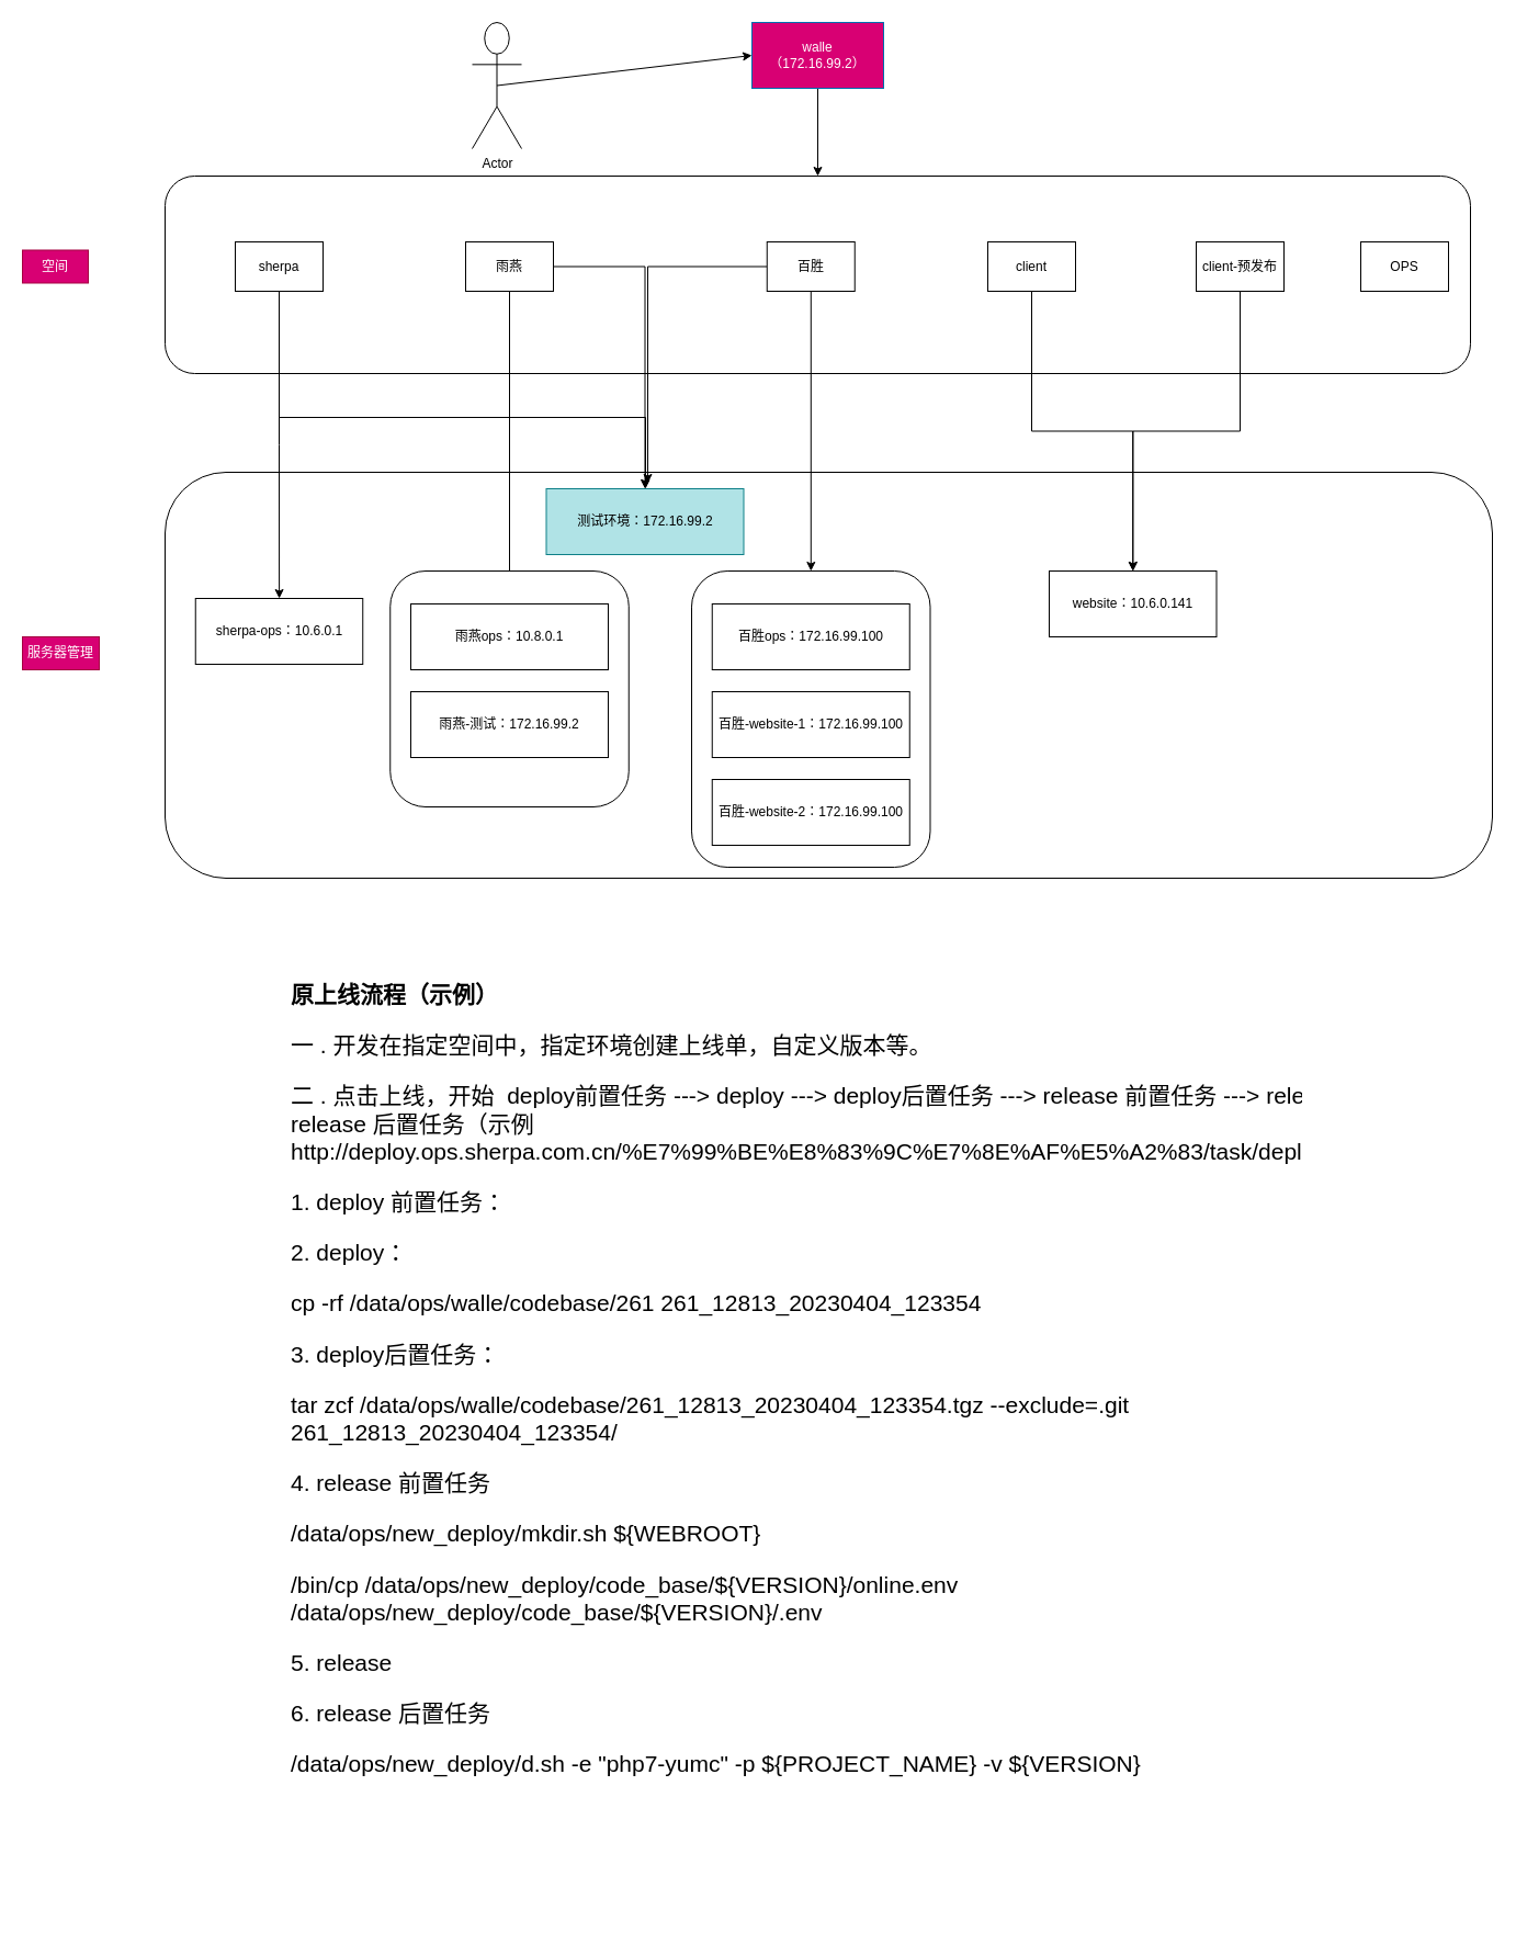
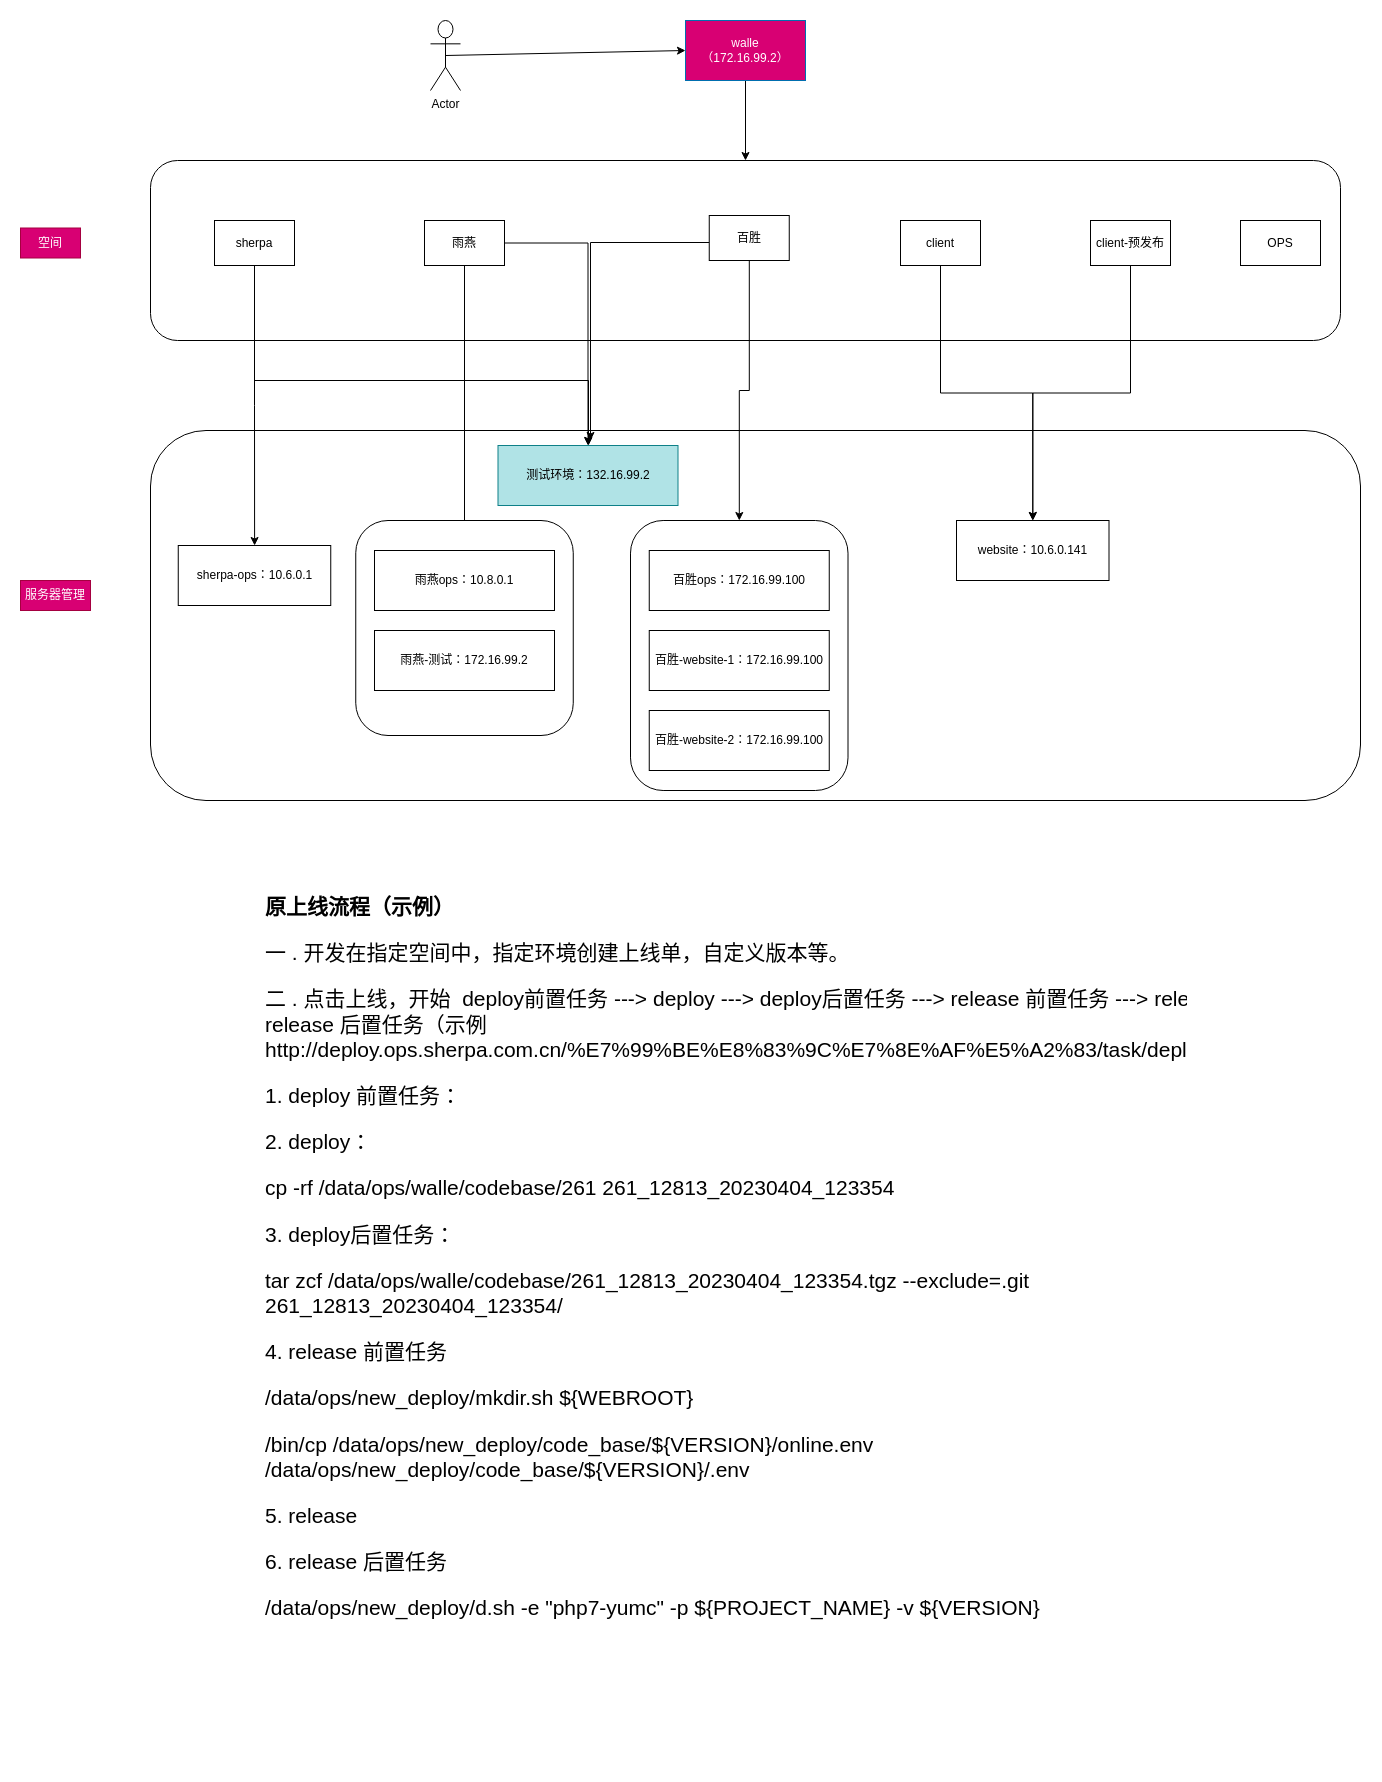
  <mxCell id="0" />
  <mxCell id="1" parent="0" />
  <mxCell id="2" value="" style="rounded=1;whiteSpace=wrap;html=1;" parent="1" vertex="1"><mxGeometry x="150" y="430" width="1210" height="370" as="geometry" /></mxCell>
  <mxCell id="3" style="edgeStyle=orthogonalEdgeStyle;rounded=0;orthogonalLoop=1;jettySize=auto;html=1;exitX=0.5;exitY=1;exitDx=0;exitDy=0;entryX=0.5;entryY=0;entryDx=0;entryDy=0;" parent="1" source="4" target="7" edge="1"><mxGeometry relative="1" as="geometry" /></mxCell>
  <mxCell id="4" value="walle&lt;br&gt;（172.16.99.2）" style="rounded=0;whiteSpace=wrap;html=1;fillColor=#d80073;strokeColor=#006EAF;fontColor=#ffffff;" parent="1" vertex="1"><mxGeometry x="685" y="20" width="120" height="60" as="geometry" /></mxCell>
  <mxCell id="5" value="" style="endArrow=classic;html=1;rounded=0;entryX=0;entryY=0.5;entryDx=0;entryDy=0;exitX=0.5;exitY=0.5;exitDx=0;exitDy=0;exitPerimeter=0;" parent="1" source="6" target="4" edge="1"><mxGeometry width="50" height="50" relative="1" as="geometry"><mxPoint x="450" y="45" as="sourcePoint" /><mxPoint x="780" y="205" as="targetPoint" /></mxGeometry></mxCell>
- <mxCell id="6" value="Actor" style="shape=umlActor;verticalLabelPosition=bottom;verticalAlign=top;html=1;outlineConnect=0;" parent="1" vertex="1"><mxGeometry x="430" y="20" width="45" height="115" as="geometry" /></mxCell>
+ <mxCell id="6" value="Actor" style="shape=umlActor;verticalLabelPosition=bottom;verticalAlign=top;html=1;outlineConnect=0;" parent="1" vertex="1"><mxGeometry x="430" y="20" width="30" height="70" as="geometry" /></mxCell>
  <mxCell id="7" value="" style="rounded=1;whiteSpace=wrap;html=1;" parent="1" vertex="1"><mxGeometry x="150" y="160" width="1190" height="180" as="geometry" /></mxCell>
  <mxCell id="8" style="edgeStyle=orthogonalEdgeStyle;rounded=0;orthogonalLoop=1;jettySize=auto;html=1;" parent="1" source="10" target="31" edge="1"><mxGeometry relative="1" as="geometry" /></mxCell>
  <mxCell id="9" style="edgeStyle=orthogonalEdgeStyle;rounded=0;orthogonalLoop=1;jettySize=auto;html=1;" parent="1" source="10" target="33" edge="1"><mxGeometry relative="1" as="geometry"><Array as="points"><mxPoint x="254" y="380" /><mxPoint x="588" y="380" /></Array></mxGeometry></mxCell>
  <mxCell id="10" value="sherpa" style="rounded=0;whiteSpace=wrap;html=1;" parent="1" vertex="1"><mxGeometry x="214" y="220" width="80" height="45" as="geometry" /></mxCell>
  <mxCell id="11" style="edgeStyle=orthogonalEdgeStyle;rounded=0;orthogonalLoop=1;jettySize=auto;html=1;" parent="1" source="13" target="28" edge="1"><mxGeometry relative="1" as="geometry" /></mxCell>
  <mxCell id="12" style="edgeStyle=orthogonalEdgeStyle;rounded=0;orthogonalLoop=1;jettySize=auto;html=1;entryX=0.5;entryY=0;entryDx=0;entryDy=0;" parent="1" source="13" target="33" edge="1"><mxGeometry relative="1" as="geometry"><Array as="points"><mxPoint x="588" y="242" /></Array></mxGeometry></mxCell>
  <mxCell id="13" value="雨燕" style="rounded=0;whiteSpace=wrap;html=1;" parent="1" vertex="1"><mxGeometry x="424" y="220" width="80" height="45" as="geometry" /></mxCell>
  <mxCell id="14" style="edgeStyle=orthogonalEdgeStyle;rounded=0;orthogonalLoop=1;jettySize=auto;html=1;" parent="1" source="15" target="30" edge="1"><mxGeometry relative="1" as="geometry" /></mxCell>
  <mxCell id="15" value="client" style="rounded=0;whiteSpace=wrap;html=1;" parent="1" vertex="1"><mxGeometry x="900" y="220" width="80" height="45" as="geometry" /></mxCell>
  <mxCell id="16" style="edgeStyle=orthogonalEdgeStyle;rounded=0;orthogonalLoop=1;jettySize=auto;html=1;" parent="1" source="17" target="30" edge="1"><mxGeometry relative="1" as="geometry" /></mxCell>
  <mxCell id="17" value="client-预发布" style="rounded=0;whiteSpace=wrap;html=1;" parent="1" vertex="1"><mxGeometry x="1090" y="220" width="80" height="45" as="geometry" /></mxCell>
  <mxCell id="18" style="edgeStyle=orthogonalEdgeStyle;rounded=0;orthogonalLoop=1;jettySize=auto;html=1;" parent="1" source="20" target="23" edge="1"><mxGeometry relative="1" as="geometry" /></mxCell>
  <mxCell id="19" style="edgeStyle=orthogonalEdgeStyle;rounded=0;orthogonalLoop=1;jettySize=auto;html=1;" parent="1" source="20" edge="1"><mxGeometry relative="1" as="geometry"><mxPoint x="590" y="440" as="targetPoint" /><Array as="points"><mxPoint x="590" y="242" /></Array></mxGeometry></mxCell>
- <mxCell id="20" value="百胜" style="rounded=0;whiteSpace=wrap;html=1;" parent="1" vertex="1"><mxGeometry x="698.75" y="220" width="80" height="45" as="geometry" /></mxCell>
+ <mxCell id="20" value="百胜" style="rounded=0;whiteSpace=wrap;html=1;" parent="1" vertex="1"><mxGeometry x="708.75" y="215" width="80" height="45" as="geometry" /></mxCell>
  <mxCell id="21" value="OPS" style="rounded=0;whiteSpace=wrap;html=1;" parent="1" vertex="1"><mxGeometry x="1240" y="220" width="80" height="45" as="geometry" /></mxCell>
  <mxCell id="22" value="空间" style="text;html=1;strokeColor=#A50040;fillColor=#d80073;align=center;verticalAlign=middle;whiteSpace=wrap;rounded=0;fontColor=#ffffff;" parent="1" vertex="1"><mxGeometry x="20" y="227.5" width="60" height="30" as="geometry" /></mxCell>
  <mxCell id="23" value="" style="rounded=1;whiteSpace=wrap;html=1;" parent="1" vertex="1"><mxGeometry x="630" y="520" width="217.5" height="270" as="geometry" /></mxCell>
  <mxCell id="24" value="百胜ops：172.16.99.100" style="rounded=0;whiteSpace=wrap;html=1;" parent="1" vertex="1"><mxGeometry x="648.75" y="550" width="180" height="60" as="geometry" /></mxCell>
  <mxCell id="25" value="百胜-website-1：172.16.99.100" style="rounded=0;whiteSpace=wrap;html=1;" parent="1" vertex="1"><mxGeometry x="648.75" y="630" width="180" height="60" as="geometry" /></mxCell>
  <mxCell id="26" value="百胜-website-2：172.16.99.100" style="rounded=0;whiteSpace=wrap;html=1;" parent="1" vertex="1"><mxGeometry x="648.75" y="710" width="180" height="60" as="geometry" /></mxCell>
  <mxCell id="27" value="" style="rounded=1;whiteSpace=wrap;html=1;" parent="1" vertex="1"><mxGeometry x="355.25" y="520" width="217.5" height="215" as="geometry" /></mxCell>
  <mxCell id="28" value="雨燕ops：10.8.0.1" style="rounded=0;whiteSpace=wrap;html=1;" parent="1" vertex="1"><mxGeometry x="374" y="550" width="180" height="60" as="geometry" /></mxCell>
  <mxCell id="29" value="雨燕-测试：172.16.99.2" style="rounded=0;whiteSpace=wrap;html=1;" parent="1" vertex="1"><mxGeometry x="374" y="630" width="180" height="60" as="geometry" /></mxCell>
  <mxCell id="30" value="website：10.6.0.141" style="rounded=0;whiteSpace=wrap;html=1;" parent="1" vertex="1"><mxGeometry x="956" y="520" width="152.5" height="60" as="geometry" /></mxCell>
  <mxCell id="31" value="sherpa-ops：10.6.0.1" style="rounded=0;whiteSpace=wrap;html=1;" parent="1" vertex="1"><mxGeometry x="177.75" y="545" width="152.5" height="60" as="geometry" /></mxCell>
  <mxCell id="32" value="服务器管理" style="text;html=1;strokeColor=#A50040;fillColor=#d80073;align=center;verticalAlign=middle;whiteSpace=wrap;rounded=0;fontColor=#ffffff;" parent="1" vertex="1"><mxGeometry x="20" y="580" width="70" height="30" as="geometry" /></mxCell>
- <mxCell id="33" value="测试环境：172.16.99.2" style="rounded=0;whiteSpace=wrap;html=1;fillColor=#b0e3e6;strokeColor=#0e8088;" parent="1" vertex="1"><mxGeometry x="497.5" y="445" width="180" height="60" as="geometry" /></mxCell>
+ <mxCell id="33" value="测试环境：132.16.99.2" style="rounded=0;whiteSpace=wrap;html=1;fillColor=#b0e3e6;strokeColor=#0e8088;" parent="1" vertex="1"><mxGeometry x="497.5" y="445" width="180" height="60" as="geometry" /></mxCell>
  <mxCell id="34" value="&lt;h1 style=&quot;font-size: 21px;&quot;&gt;原上线流程（示例）&lt;/h1&gt;&lt;p style=&quot;font-size: 21px;&quot;&gt;一 . 开发在指定空间中，指定环境创建上线单，自定义版本等。&lt;/p&gt;&lt;p style=&quot;font-size: 21px;&quot;&gt;二 . 点击上线，开始&amp;nbsp; deploy前置任务 ---&amp;gt; deploy ---&amp;gt; deploy后置任务 ---&amp;gt; release 前置任务 ---&amp;gt; release ---&amp;gt; release 后置任务（示例http://deploy.ops.sherpa.com.cn/%E7%99%BE%E8%83%9C%E7%8E%AF%E5%A2%83/task/deploy/12813）&lt;/p&gt;&lt;p style=&quot;font-size: 21px;&quot;&gt;1. deploy 前置任务：&lt;/p&gt;&lt;p style=&quot;font-size: 21px;&quot;&gt;2. deploy：&lt;/p&gt;cp -rf /data/ops/walle/codebase/261 261_12813_20230404_123354&lt;br&gt;&lt;p style=&quot;font-size: 21px;&quot;&gt;3. deploy后置任务：&lt;/p&gt;tar zcf /data/ops/walle/codebase/261_12813_20230404_123354.tgz --exclude=.git 261_12813_20230404_123354/&lt;p style=&quot;font-size: 21px;&quot;&gt;4. release 前置任务&lt;/p&gt;&lt;p&gt;/data/ops/new_deploy/mkdir.sh ${WEBROOT}&lt;/p&gt;&lt;p&gt;/bin/cp /data/ops/new_deploy/code_base/${VERSION}/online.env /data/ops/new_deploy/code_base/${VERSION}/.env&lt;/p&gt;&lt;p style=&quot;font-size: 21px;&quot;&gt;5. release&lt;/p&gt;&lt;p style=&quot;font-size: 21px;&quot;&gt;6. release 后置任务&lt;/p&gt;&lt;p style=&quot;&quot;&gt;/data/ops/new_deploy/d.sh -e &quot;php7-yumc&quot; -p ${PROJECT_NAME} -v ${VERSION}&lt;br&gt;&lt;/p&gt;" style="text;html=1;strokeColor=none;fillColor=none;spacing=5;spacingTop=-20;whiteSpace=wrap;overflow=hidden;rounded=0;fontSize=21;" parent="1" vertex="1"><mxGeometry x="260" y="890" width="929.75" height="870" as="geometry" /></mxCell>
